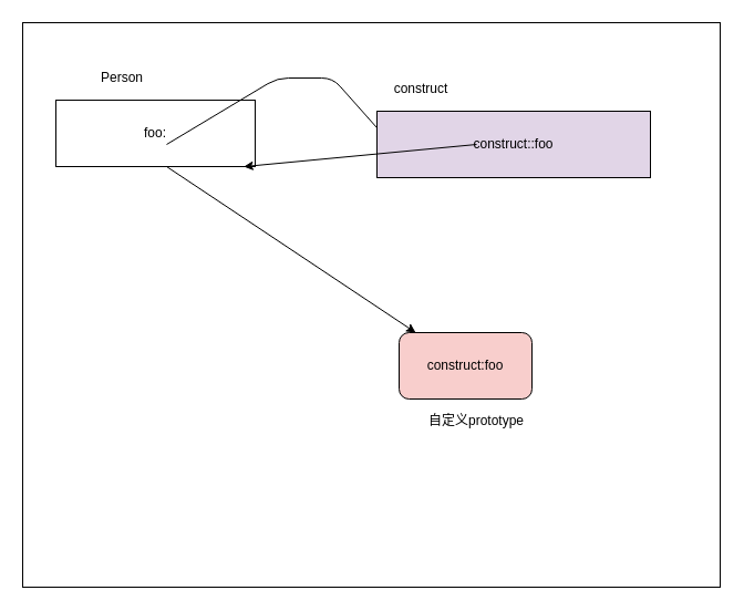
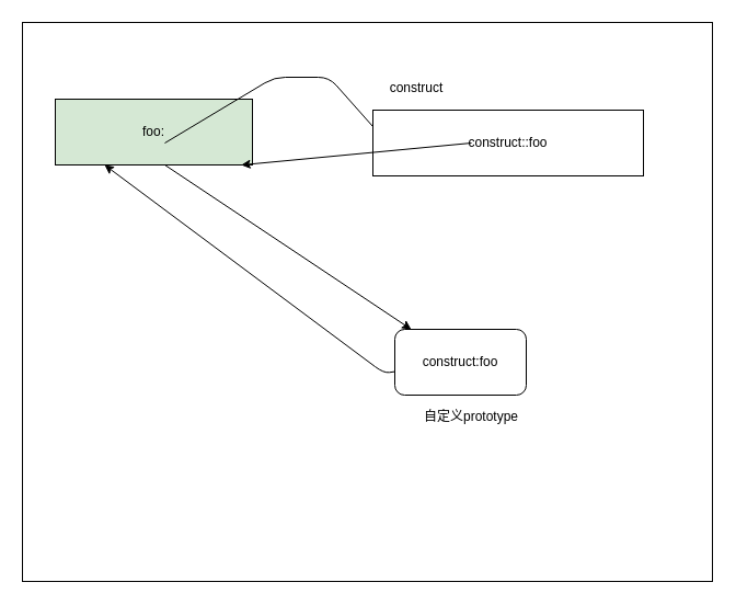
  <mxCell id="0" />
  <mxCell id="1" parent="0" />
  <mxCell id="2" value="" style="rounded=0;whiteSpace=wrap;html=1;" parent="1" vertex="1"><mxGeometry width="630" height="510" as="geometry" x="20" y="20" /></mxCell>
- <mxCell id="3" value="foo:" style="rounded=0;whiteSpace=wrap;html=1;" parent="1" vertex="1"><mxGeometry x="50" y="90" width="180" height="60" as="geometry" /></mxCell>
- <mxCell id="4" value="construct::foo" style="rounded=0;whiteSpace=wrap;html=1;fillColor=#e1d5e7;" parent="1" vertex="1"><mxGeometry x="340" y="100" width="247" height="60" as="geometry" /></mxCell>
- <mxCell id="5" value="Person" style="text;html=1;strokeColor=none;fillColor=none;align=center;verticalAlign=middle;whiteSpace=wrap;rounded=0;" parent="1" vertex="1"><mxGeometry x="90" y="60" width="40" height="20" as="geometry" /></mxCell>
+ <mxCell id="3" value="foo:" style="rounded=0;whiteSpace=wrap;html=1;fillColor=#d5e8d4;" parent="1" vertex="1"><mxGeometry x="50" y="90" width="180" height="60" as="geometry" /></mxCell>
+ <mxCell id="4" value="construct::foo" style="rounded=0;whiteSpace=wrap;html=1;" parent="1" vertex="1"><mxGeometry x="340" y="100" width="247" height="60" as="geometry" /></mxCell>
  <mxCell id="6" value="" style="endArrow=none;html=1;entryX=0;entryY=0.25;entryDx=0;entryDy=0;" parent="1" target="4" edge="1"><mxGeometry width="50" height="50" relative="1" as="geometry"><mxPoint x="150" y="130" as="sourcePoint" /><mxPoint x="200" y="80" as="targetPoint" /><Array as="points"><mxPoint x="150" y="130" /><mxPoint x="250" y="70" /><mxPoint x="300" y="70" /></Array></mxGeometry></mxCell>
  <mxCell id="7" value="construct" style="text;html=1;strokeColor=none;fillColor=none;align=center;verticalAlign=middle;whiteSpace=wrap;rounded=0;" parent="1" vertex="1"><mxGeometry x="360" y="70" width="40" height="20" as="geometry" /></mxCell>
- <mxCell id="8" value="construct:foo" style="rounded=1;whiteSpace=wrap;html=1;fillColor=#f8cecc;" parent="1" vertex="1"><mxGeometry x="360" y="300" width="120" height="60" as="geometry" /></mxCell>
+ <mxCell id="8" value="construct:foo" style="rounded=1;whiteSpace=wrap;html=1;" parent="1" vertex="1"><mxGeometry x="360" y="300" width="120" height="60" as="geometry" /></mxCell>
  <mxCell id="9" value="" style="endArrow=classic;html=1;entryX=0.317;entryY=0.255;entryDx=0;entryDy=0;entryPerimeter=0;" parent="1" target="2" edge="1"><mxGeometry width="50" height="50" relative="1" as="geometry"><mxPoint x="430" y="130" as="sourcePoint" /><mxPoint x="480" y="80" as="targetPoint" /></mxGeometry></mxCell>
  <mxCell id="10" value="自定义prototype" style="text;html=1;strokeColor=none;fillColor=none;align=center;verticalAlign=middle;whiteSpace=wrap;rounded=0;" parent="1" vertex="1"><mxGeometry x="370" y="370" width="120" height="20" as="geometry" /></mxCell>
  <mxCell id="11" value="" style="endArrow=classic;html=1;" parent="1" target="8" edge="1"><mxGeometry width="50" height="50" relative="1" as="geometry"><mxPoint x="150" y="150" as="sourcePoint" /><mxPoint x="200" y="100" as="targetPoint" /></mxGeometry></mxCell>
+ <mxCell id="12" value="" style="endArrow=classic;html=1;entryX=0.25;entryY=1;entryDx=0;entryDy=0;" parent="1" source="8" target="3" edge="1"><mxGeometry width="50" height="50" relative="1" as="geometry"><mxPoint x="330" y="360" as="sourcePoint" /><mxPoint x="380" y="310" as="targetPoint" /><Array as="points"><mxPoint x="350" y="340" /></Array></mxGeometry></mxCell>
